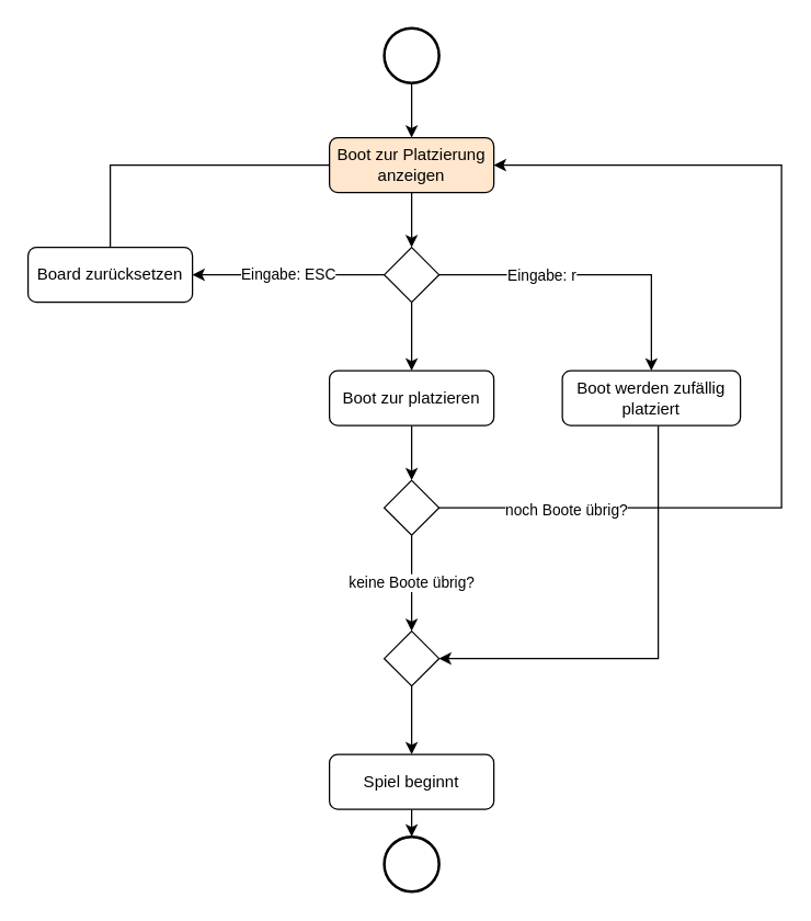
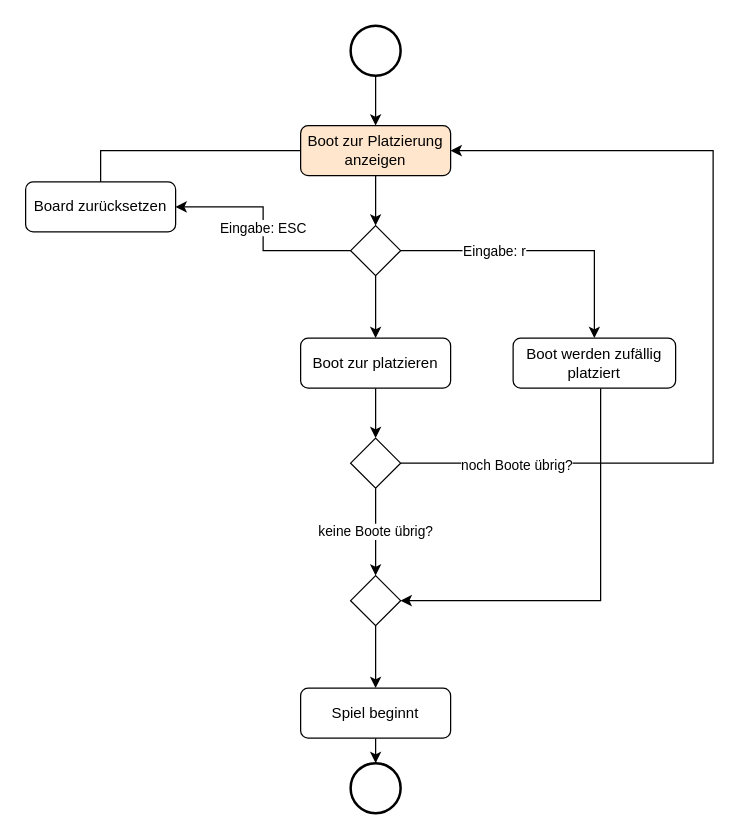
  <mxCell id="0" />
  <mxCell id="1" parent="0" />
  <mxCell id="2" value="" style="edgeStyle=orthogonalEdgeStyle;rounded=0;orthogonalLoop=1;jettySize=auto;html=1;" edge="1" parent="1" source="3" target="10"><mxGeometry relative="1" as="geometry" /></mxCell>
  <mxCell id="3" value="Boot zur Platzierung anzeigen" style="rounded=1;whiteSpace=wrap;html=1;fontSize=12;glass=0;strokeWidth=1;shadow=0;fillColor=#ffe6cc;" parent="1" vertex="1"><mxGeometry x="240" y="100" width="120" height="40" as="geometry" /></mxCell>
  <mxCell id="4" style="edgeStyle=orthogonalEdgeStyle;rounded=0;orthogonalLoop=1;jettySize=auto;html=1;entryX=0.5;entryY=0;entryDx=0;entryDy=0;" edge="1" parent="1" source="5" target="3"><mxGeometry relative="1" as="geometry" /></mxCell>
  <mxCell id="5" value="" style="strokeWidth=2;html=1;shape=mxgraph.flowchart.start_2;whiteSpace=wrap;" vertex="1" parent="1"><mxGeometry x="280" y="20" width="40" height="40" as="geometry" /></mxCell>
  <mxCell id="6" style="edgeStyle=orthogonalEdgeStyle;rounded=0;orthogonalLoop=1;jettySize=auto;html=1;entryX=0.5;entryY=0;entryDx=0;entryDy=0;" edge="1" parent="1" source="10" target="12"><mxGeometry relative="1" as="geometry" /></mxCell>
  <mxCell id="7" value="Eingabe: r" style="edgeLabel;html=1;align=center;verticalAlign=middle;resizable=0;points=[];" vertex="1" connectable="0" parent="6"><mxGeometry x="0.503" y="1" relative="1" as="geometry"><mxPoint x="-82" y="-14" as="offset" /></mxGeometry></mxCell>
  <mxCell id="8" style="edgeStyle=orthogonalEdgeStyle;rounded=0;orthogonalLoop=1;jettySize=auto;html=1;" edge="1" parent="1" source="10"><mxGeometry relative="1" as="geometry"><mxPoint x="300" y="270" as="targetPoint" /></mxGeometry></mxCell>
  <mxCell id="9" value="Eingabe: ESC" style="edgeStyle=orthogonalEdgeStyle;rounded=0;orthogonalLoop=1;jettySize=auto;html=1;entryX=1;entryY=0.5;entryDx=0;entryDy=0;" edge="1" parent="1" source="10" target="16"><mxGeometry relative="1" as="geometry"><mxPoint x="170" y="200" as="targetPoint" /></mxGeometry></mxCell>
  <mxCell id="10" value="" style="rhombus;whiteSpace=wrap;html=1;" vertex="1" parent="1"><mxGeometry x="280" y="180" width="40" height="40" as="geometry" /></mxCell>
  <mxCell id="11" style="edgeStyle=orthogonalEdgeStyle;rounded=0;orthogonalLoop=1;jettySize=auto;html=1;entryX=1;entryY=0.5;entryDx=0;entryDy=0;" edge="1" parent="1" source="12" target="22"><mxGeometry relative="1" as="geometry"><Array as="points"><mxPoint x="480" y="480" /></Array></mxGeometry></mxCell>
  <mxCell id="12" value="Boot werden zufällig platziert" style="rounded=1;whiteSpace=wrap;html=1;fontSize=12;glass=0;strokeWidth=1;shadow=0;" vertex="1" parent="1"><mxGeometry x="410" y="270" width="130" height="40" as="geometry" /></mxCell>
  <mxCell id="13" value="" style="edgeStyle=orthogonalEdgeStyle;rounded=0;orthogonalLoop=1;jettySize=auto;html=1;" edge="1" parent="1" source="14" target="20"><mxGeometry relative="1" as="geometry" /></mxCell>
  <mxCell id="14" value="Boot zur platzieren" style="rounded=1;whiteSpace=wrap;html=1;fontSize=12;glass=0;strokeWidth=1;shadow=0;" vertex="1" parent="1"><mxGeometry x="240" y="270" width="120" height="40" as="geometry" /></mxCell>
  <mxCell id="15" style="edgeStyle=orthogonalEdgeStyle;rounded=0;orthogonalLoop=1;jettySize=auto;html=1;entryX=0;entryY=0.5;entryDx=0;entryDy=0;exitX=0.5;exitY=0;exitDx=0;exitDy=0;endArrow=none;" edge="1" parent="1" source="16" target="3"><mxGeometry relative="1" as="geometry"><mxPoint x="110" y="110" as="targetPoint" /></mxGeometry></mxCell>
- <mxCell id="16" value="Board zurücksetzen" style="rounded=1;whiteSpace=wrap;html=1;fontSize=12;glass=0;strokeWidth=1;shadow=0;" vertex="1" parent="1"><mxGeometry x="20" y="180" width="120" height="40" as="geometry" /></mxCell>
+ <mxCell id="16" value="Board zurücksetzen" style="rounded=1;whiteSpace=wrap;html=1;fontSize=12;glass=0;strokeWidth=1;shadow=0;" vertex="1" parent="1"><mxGeometry x="20" y="145" width="120" height="40" as="geometry" /></mxCell>
  <mxCell id="17" style="edgeStyle=orthogonalEdgeStyle;rounded=0;orthogonalLoop=1;jettySize=auto;html=1;entryX=1;entryY=0.5;entryDx=0;entryDy=0;" edge="1" parent="1" source="20" target="3"><mxGeometry relative="1" as="geometry"><Array as="points"><mxPoint x="570" y="370" /><mxPoint x="570" y="120" /></Array></mxGeometry></mxCell>
  <mxCell id="18" value="noch Boote übrig?" style="edgeLabel;html=1;align=center;verticalAlign=middle;resizable=0;points=[];" vertex="1" connectable="0" parent="17"><mxGeometry x="-0.741" y="-1" relative="1" as="geometry"><mxPoint as="offset" /></mxGeometry></mxCell>
  <mxCell id="19" value="keine Boote übrig?" style="edgeStyle=orthogonalEdgeStyle;rounded=0;orthogonalLoop=1;jettySize=auto;html=1;" edge="1" parent="1" source="20"><mxGeometry relative="1" as="geometry"><mxPoint x="300" y="460" as="targetPoint" /></mxGeometry></mxCell>
  <mxCell id="20" value="" style="rhombus;whiteSpace=wrap;html=1;" vertex="1" parent="1"><mxGeometry x="280" y="350" width="40" height="40" as="geometry" /></mxCell>
  <mxCell id="21" value="" style="edgeStyle=orthogonalEdgeStyle;rounded=0;orthogonalLoop=1;jettySize=auto;html=1;" edge="1" parent="1" source="22" target="24"><mxGeometry relative="1" as="geometry" /></mxCell>
  <mxCell id="22" value="" style="rhombus;whiteSpace=wrap;html=1;" vertex="1" parent="1"><mxGeometry x="280" y="460" width="40" height="40" as="geometry" /></mxCell>
  <mxCell id="23" value="" style="edgeStyle=orthogonalEdgeStyle;rounded=0;orthogonalLoop=1;jettySize=auto;html=1;" edge="1" parent="1" source="24" target="25"><mxGeometry relative="1" as="geometry" /></mxCell>
  <mxCell id="24" value="Spiel beginnt" style="rounded=1;whiteSpace=wrap;html=1;fontSize=12;glass=0;strokeWidth=1;shadow=0;" vertex="1" parent="1"><mxGeometry x="240" y="550" width="120" height="40" as="geometry" /></mxCell>
  <mxCell id="25" value="" style="strokeWidth=2;html=1;shape=mxgraph.flowchart.start_2;whiteSpace=wrap;" vertex="1" parent="1"><mxGeometry x="280" y="610" width="40" height="40" as="geometry" /></mxCell>
